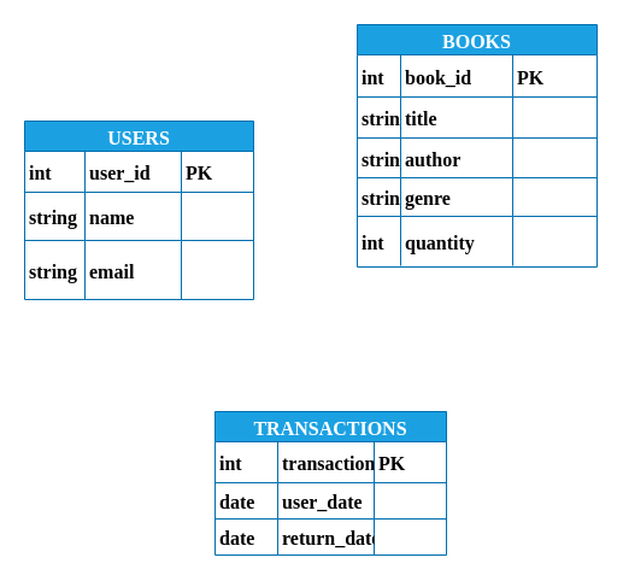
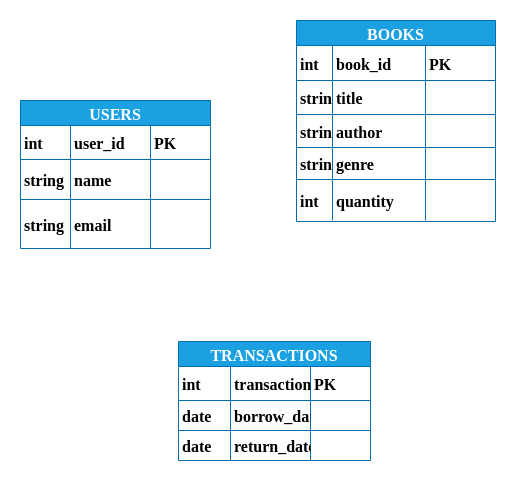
  <mxCell id="0" />
  <mxCell id="1" parent="0" />
  <mxCell id="2" value="USERS" style="shape=table;startSize=25;container=1;collapsible=0;childLayout=tableLayout;fixedRows=1;rowLines=1;fontStyle=1;align=center;resizeLast=1;fontFamily=Times New Roman;fontSize=16;fillColor=#1ba1e2;fontColor=#ffffff;strokeColor=#006EAF;" vertex="1" parent="1"><mxGeometry x="20" y="100" width="190" height="148" as="geometry" /></mxCell>
  <mxCell id="3" style="shape=tableRow;horizontal=0;startSize=0;swimlaneHead=0;swimlaneBody=0;fillColor=none;collapsible=0;dropTarget=0;points=[[0,0.5],[1,0.5]];portConstraint=eastwest;top=0;left=0;right=0;bottom=0;fontFamily=Times New Roman;fontStyle=1;fontSize=16;" vertex="1" parent="2"><mxGeometry y="25" width="190" height="34" as="geometry" /></mxCell>
  <mxCell id="4" value="int" style="shape=partialRectangle;connectable=0;fillColor=none;top=0;left=0;bottom=0;right=0;align=left;spacingLeft=2;overflow=hidden;fontSize=16;fontFamily=Times New Roman;fontStyle=1" vertex="1" parent="3"><mxGeometry width="50" height="34" as="geometry"><mxRectangle width="50" height="34" as="alternateBounds" /></mxGeometry></mxCell>
  <mxCell id="5" value="user_id" style="shape=partialRectangle;connectable=0;fillColor=none;top=0;left=0;bottom=0;right=0;align=left;spacingLeft=2;overflow=hidden;fontSize=16;fontFamily=Times New Roman;fontStyle=1" vertex="1" parent="3"><mxGeometry x="50" width="80" height="34" as="geometry"><mxRectangle width="80" height="34" as="alternateBounds" /></mxGeometry></mxCell>
  <mxCell id="6" value="PK" style="shape=partialRectangle;connectable=0;fillColor=none;top=0;left=0;bottom=0;right=0;align=left;spacingLeft=2;overflow=hidden;fontSize=16;fontFamily=Times New Roman;fontStyle=1" vertex="1" parent="3"><mxGeometry x="130" width="60" height="34" as="geometry"><mxRectangle width="60" height="34" as="alternateBounds" /></mxGeometry></mxCell>
  <mxCell id="7" style="shape=tableRow;horizontal=0;startSize=0;swimlaneHead=0;swimlaneBody=0;fillColor=none;collapsible=0;dropTarget=0;points=[[0,0.5],[1,0.5]];portConstraint=eastwest;top=0;left=0;right=0;bottom=0;fontFamily=Times New Roman;fontStyle=1;fontSize=16;" vertex="1" parent="2"><mxGeometry y="59" width="190" height="40" as="geometry" /></mxCell>
  <mxCell id="8" value="string" style="shape=partialRectangle;connectable=0;fillColor=none;top=0;left=0;bottom=0;right=0;align=left;spacingLeft=2;overflow=hidden;fontSize=16;fontFamily=Times New Roman;fontStyle=1" vertex="1" parent="7"><mxGeometry width="50" height="40" as="geometry"><mxRectangle width="50" height="40" as="alternateBounds" /></mxGeometry></mxCell>
  <mxCell id="9" value="name" style="shape=partialRectangle;connectable=0;fillColor=none;top=0;left=0;bottom=0;right=0;align=left;spacingLeft=2;overflow=hidden;fontSize=16;fontFamily=Times New Roman;fontStyle=1" vertex="1" parent="7"><mxGeometry x="50" width="80" height="40" as="geometry"><mxRectangle width="80" height="40" as="alternateBounds" /></mxGeometry></mxCell>
  <mxCell id="10" value="" style="shape=partialRectangle;connectable=0;fillColor=none;top=0;left=0;bottom=0;right=0;align=left;spacingLeft=2;overflow=hidden;fontSize=16;fontFamily=Times New Roman;fontStyle=1" vertex="1" parent="7"><mxGeometry x="130" width="60" height="40" as="geometry"><mxRectangle width="60" height="40" as="alternateBounds" /></mxGeometry></mxCell>
  <mxCell id="11" style="shape=tableRow;horizontal=0;startSize=0;swimlaneHead=0;swimlaneBody=0;fillColor=none;collapsible=0;dropTarget=0;points=[[0,0.5],[1,0.5]];portConstraint=eastwest;top=0;left=0;right=0;bottom=0;fontFamily=Times New Roman;fontStyle=1;fontSize=16;" vertex="1" parent="2"><mxGeometry y="99" width="190" height="49" as="geometry" /></mxCell>
  <mxCell id="12" value="string" style="shape=partialRectangle;connectable=0;fillColor=none;top=0;left=0;bottom=0;right=0;align=left;spacingLeft=2;overflow=hidden;fontSize=16;fontFamily=Times New Roman;fontStyle=1" vertex="1" parent="11"><mxGeometry width="50" height="49" as="geometry"><mxRectangle width="50" height="49" as="alternateBounds" /></mxGeometry></mxCell>
  <mxCell id="13" value="email" style="shape=partialRectangle;connectable=0;fillColor=none;top=0;left=0;bottom=0;right=0;align=left;spacingLeft=2;overflow=hidden;fontSize=16;fontFamily=Times New Roman;fontStyle=1" vertex="1" parent="11"><mxGeometry x="50" width="80" height="49" as="geometry"><mxRectangle width="80" height="49" as="alternateBounds" /></mxGeometry></mxCell>
  <mxCell id="14" value="" style="shape=partialRectangle;connectable=0;fillColor=none;top=0;left=0;bottom=0;right=0;align=left;spacingLeft=2;overflow=hidden;fontSize=16;fontFamily=Times New Roman;fontStyle=1" vertex="1" parent="11"><mxGeometry x="130" width="60" height="49" as="geometry"><mxRectangle width="60" height="49" as="alternateBounds" /></mxGeometry></mxCell>
  <mxCell id="15" value="TRANSACTIONS" style="shape=table;startSize=25;container=1;collapsible=0;childLayout=tableLayout;fixedRows=1;rowLines=1;fontStyle=1;align=center;resizeLast=1;fontFamily=Times New Roman;fontSize=16;fillColor=#1ba1e2;fontColor=#ffffff;strokeColor=#006EAF;" vertex="1" parent="1"><mxGeometry x="178" y="341" width="192" height="119" as="geometry" /></mxCell>
  <mxCell id="16" style="shape=tableRow;horizontal=0;startSize=0;swimlaneHead=0;swimlaneBody=0;fillColor=none;collapsible=0;dropTarget=0;points=[[0,0.5],[1,0.5]];portConstraint=eastwest;top=0;left=0;right=0;bottom=0;fontFamily=Times New Roman;fontStyle=1;fontSize=16;" vertex="1" parent="15"><mxGeometry y="25" width="192" height="34" as="geometry" /></mxCell>
  <mxCell id="17" value="int" style="shape=partialRectangle;connectable=0;fillColor=none;top=0;left=0;bottom=0;right=0;align=left;spacingLeft=2;overflow=hidden;fontSize=16;fontFamily=Times New Roman;fontStyle=1" vertex="1" parent="16"><mxGeometry width="52" height="34" as="geometry"><mxRectangle width="52" height="34" as="alternateBounds" /></mxGeometry></mxCell>
  <mxCell id="18" value="transaction_id" style="shape=partialRectangle;connectable=0;fillColor=none;top=0;left=0;bottom=0;right=0;align=left;spacingLeft=2;overflow=hidden;fontSize=16;fontFamily=Times New Roman;fontStyle=1" vertex="1" parent="16"><mxGeometry x="52" width="80" height="34" as="geometry"><mxRectangle width="80" height="34" as="alternateBounds" /></mxGeometry></mxCell>
  <mxCell id="19" value="PK" style="shape=partialRectangle;connectable=0;fillColor=none;top=0;left=0;bottom=0;right=0;align=left;spacingLeft=2;overflow=hidden;fontSize=16;fontFamily=Times New Roman;fontStyle=1" vertex="1" parent="16"><mxGeometry x="132" width="60" height="34" as="geometry"><mxRectangle width="60" height="34" as="alternateBounds" /></mxGeometry></mxCell>
  <mxCell id="20" style="shape=tableRow;horizontal=0;startSize=0;swimlaneHead=0;swimlaneBody=0;fillColor=none;collapsible=0;dropTarget=0;points=[[0,0.5],[1,0.5]];portConstraint=eastwest;top=0;left=0;right=0;bottom=0;fontFamily=Times New Roman;fontStyle=1;fontSize=16;" vertex="1" parent="15"><mxGeometry y="59" width="192" height="30" as="geometry" /></mxCell>
  <mxCell id="21" value="date" style="shape=partialRectangle;connectable=0;fillColor=none;top=0;left=0;bottom=0;right=0;align=left;spacingLeft=2;overflow=hidden;fontSize=16;fontFamily=Times New Roman;fontStyle=1" vertex="1" parent="20"><mxGeometry width="52" height="30" as="geometry"><mxRectangle width="52" height="30" as="alternateBounds" /></mxGeometry></mxCell>
- <mxCell id="22" value="user_date" style="shape=partialRectangle;connectable=0;fillColor=none;top=0;left=0;bottom=0;right=0;align=left;spacingLeft=2;overflow=hidden;fontSize=16;fontFamily=Times New Roman;fontStyle=1" vertex="1" parent="20"><mxGeometry x="52" width="80" height="30" as="geometry"><mxRectangle width="80" height="30" as="alternateBounds" /></mxGeometry></mxCell>
+ <mxCell id="22" value="borrow_date" style="shape=partialRectangle;connectable=0;fillColor=none;top=0;left=0;bottom=0;right=0;align=left;spacingLeft=2;overflow=hidden;fontSize=16;fontFamily=Times New Roman;fontStyle=1" vertex="1" parent="20"><mxGeometry x="52" width="80" height="30" as="geometry"><mxRectangle width="80" height="30" as="alternateBounds" /></mxGeometry></mxCell>
  <mxCell id="23" value="" style="shape=partialRectangle;connectable=0;fillColor=none;top=0;left=0;bottom=0;right=0;align=left;spacingLeft=2;overflow=hidden;fontSize=16;fontFamily=Times New Roman;fontStyle=1" vertex="1" parent="20"><mxGeometry x="132" width="60" height="30" as="geometry"><mxRectangle width="60" height="30" as="alternateBounds" /></mxGeometry></mxCell>
  <mxCell id="24" style="shape=tableRow;horizontal=0;startSize=0;swimlaneHead=0;swimlaneBody=0;fillColor=none;collapsible=0;dropTarget=0;points=[[0,0.5],[1,0.5]];portConstraint=eastwest;top=0;left=0;right=0;bottom=0;fontFamily=Times New Roman;fontStyle=1;fontSize=16;" vertex="1" parent="15"><mxGeometry y="89" width="192" height="30" as="geometry" /></mxCell>
  <mxCell id="25" value="date" style="shape=partialRectangle;connectable=0;fillColor=none;top=0;left=0;bottom=0;right=0;align=left;spacingLeft=2;overflow=hidden;fontSize=16;fontFamily=Times New Roman;fontStyle=1" vertex="1" parent="24"><mxGeometry width="52" height="30" as="geometry"><mxRectangle width="52" height="30" as="alternateBounds" /></mxGeometry></mxCell>
  <mxCell id="26" value="return_date" style="shape=partialRectangle;connectable=0;fillColor=none;top=0;left=0;bottom=0;right=0;align=left;spacingLeft=2;overflow=hidden;fontSize=16;fontFamily=Times New Roman;fontStyle=1" vertex="1" parent="24"><mxGeometry x="52" width="80" height="30" as="geometry"><mxRectangle width="80" height="30" as="alternateBounds" /></mxGeometry></mxCell>
  <mxCell id="27" value="" style="shape=partialRectangle;connectable=0;fillColor=none;top=0;left=0;bottom=0;right=0;align=left;spacingLeft=2;overflow=hidden;fontSize=16;fontFamily=Times New Roman;fontStyle=1" vertex="1" parent="24"><mxGeometry x="132" width="60" height="30" as="geometry"><mxRectangle width="60" height="30" as="alternateBounds" /></mxGeometry></mxCell>
  <mxCell id="28" value="BOOKS" style="shape=table;startSize=25;container=1;collapsible=0;childLayout=tableLayout;fixedRows=1;rowLines=1;fontStyle=1;align=center;resizeLast=1;fontFamily=Times New Roman;fontSize=16;fillColor=#1ba1e2;fontColor=#ffffff;strokeColor=#006EAF;" vertex="1" parent="1"><mxGeometry x="296" y="20" width="199" height="201" as="geometry" /></mxCell>
  <mxCell id="29" style="shape=tableRow;horizontal=0;startSize=0;swimlaneHead=0;swimlaneBody=0;fillColor=none;collapsible=0;dropTarget=0;points=[[0,0.5],[1,0.5]];portConstraint=eastwest;top=0;left=0;right=0;bottom=0;fontFamily=Times New Roman;fontStyle=1;fontSize=16;" vertex="1" parent="28"><mxGeometry y="25" width="199" height="35" as="geometry" /></mxCell>
  <mxCell id="30" value="int" style="shape=partialRectangle;connectable=0;fillColor=none;top=0;left=0;bottom=0;right=0;align=left;spacingLeft=2;overflow=hidden;fontSize=16;fontFamily=Times New Roman;fontStyle=1" vertex="1" parent="29"><mxGeometry width="36" height="35" as="geometry"><mxRectangle width="36" height="35" as="alternateBounds" /></mxGeometry></mxCell>
  <mxCell id="31" value="book_id" style="shape=partialRectangle;connectable=0;fillColor=none;top=0;left=0;bottom=0;right=0;align=left;spacingLeft=2;overflow=hidden;fontSize=16;fontFamily=Times New Roman;fontStyle=1" vertex="1" parent="29"><mxGeometry x="36" width="93" height="35" as="geometry"><mxRectangle width="93" height="35" as="alternateBounds" /></mxGeometry></mxCell>
  <mxCell id="32" value="PK" style="shape=partialRectangle;connectable=0;fillColor=none;top=0;left=0;bottom=0;right=0;align=left;spacingLeft=2;overflow=hidden;fontSize=16;fontFamily=Times New Roman;fontStyle=1" vertex="1" parent="29"><mxGeometry x="129" width="70" height="35" as="geometry"><mxRectangle width="70" height="35" as="alternateBounds" /></mxGeometry></mxCell>
  <mxCell id="33" style="shape=tableRow;horizontal=0;startSize=0;swimlaneHead=0;swimlaneBody=0;fillColor=none;collapsible=0;dropTarget=0;points=[[0,0.5],[1,0.5]];portConstraint=eastwest;top=0;left=0;right=0;bottom=0;fontFamily=Times New Roman;fontStyle=1;fontSize=16;" vertex="1" parent="28"><mxGeometry y="60" width="199" height="34" as="geometry" /></mxCell>
  <mxCell id="34" value="string" style="shape=partialRectangle;connectable=0;fillColor=none;top=0;left=0;bottom=0;right=0;align=left;spacingLeft=2;overflow=hidden;fontSize=16;fontFamily=Times New Roman;fontStyle=1" vertex="1" parent="33"><mxGeometry width="36" height="34" as="geometry"><mxRectangle width="36" height="34" as="alternateBounds" /></mxGeometry></mxCell>
  <mxCell id="35" value="title" style="shape=partialRectangle;connectable=0;fillColor=none;top=0;left=0;bottom=0;right=0;align=left;spacingLeft=2;overflow=hidden;fontSize=16;fontFamily=Times New Roman;fontStyle=1" vertex="1" parent="33"><mxGeometry x="36" width="93" height="34" as="geometry"><mxRectangle width="93" height="34" as="alternateBounds" /></mxGeometry></mxCell>
  <mxCell id="36" value="" style="shape=partialRectangle;connectable=0;fillColor=none;top=0;left=0;bottom=0;right=0;align=left;spacingLeft=2;overflow=hidden;fontSize=16;fontFamily=Times New Roman;fontStyle=1" vertex="1" parent="33"><mxGeometry x="129" width="70" height="34" as="geometry"><mxRectangle width="70" height="34" as="alternateBounds" /></mxGeometry></mxCell>
  <mxCell id="37" style="shape=tableRow;horizontal=0;startSize=0;swimlaneHead=0;swimlaneBody=0;fillColor=none;collapsible=0;dropTarget=0;points=[[0,0.5],[1,0.5]];portConstraint=eastwest;top=0;left=0;right=0;bottom=0;fontFamily=Times New Roman;fontStyle=1;fontSize=16;" vertex="1" parent="28"><mxGeometry y="94" width="199" height="33" as="geometry" /></mxCell>
  <mxCell id="38" value="string" style="shape=partialRectangle;connectable=0;fillColor=none;top=0;left=0;bottom=0;right=0;align=left;spacingLeft=2;overflow=hidden;fontSize=16;fontFamily=Times New Roman;fontStyle=1" vertex="1" parent="37"><mxGeometry width="36" height="33" as="geometry"><mxRectangle width="36" height="33" as="alternateBounds" /></mxGeometry></mxCell>
  <mxCell id="39" value="author" style="shape=partialRectangle;connectable=0;fillColor=none;top=0;left=0;bottom=0;right=0;align=left;spacingLeft=2;overflow=hidden;fontSize=16;fontFamily=Times New Roman;fontStyle=1" vertex="1" parent="37"><mxGeometry x="36" width="93" height="33" as="geometry"><mxRectangle width="93" height="33" as="alternateBounds" /></mxGeometry></mxCell>
  <mxCell id="40" value="" style="shape=partialRectangle;connectable=0;fillColor=none;top=0;left=0;bottom=0;right=0;align=left;spacingLeft=2;overflow=hidden;fontSize=16;fontFamily=Times New Roman;fontStyle=1" vertex="1" parent="37"><mxGeometry x="129" width="70" height="33" as="geometry"><mxRectangle width="70" height="33" as="alternateBounds" /></mxGeometry></mxCell>
  <mxCell id="41" style="shape=tableRow;horizontal=0;startSize=0;swimlaneHead=0;swimlaneBody=0;fillColor=none;collapsible=0;dropTarget=0;points=[[0,0.5],[1,0.5]];portConstraint=eastwest;top=0;left=0;right=0;bottom=0;fontFamily=Times New Roman;fontStyle=1;fontSize=16;" vertex="1" parent="28"><mxGeometry y="127" width="199" height="32" as="geometry" /></mxCell>
  <mxCell id="42" value="string" style="shape=partialRectangle;connectable=0;fillColor=none;top=0;left=0;bottom=0;right=0;align=left;spacingLeft=2;overflow=hidden;fontSize=16;fontFamily=Times New Roman;fontStyle=1" vertex="1" parent="41"><mxGeometry width="36" height="32" as="geometry"><mxRectangle width="36" height="32" as="alternateBounds" /></mxGeometry></mxCell>
  <mxCell id="43" value="genre" style="shape=partialRectangle;connectable=0;fillColor=none;top=0;left=0;bottom=0;right=0;align=left;spacingLeft=2;overflow=hidden;fontSize=16;fontFamily=Times New Roman;fontStyle=1" vertex="1" parent="41"><mxGeometry x="36" width="93" height="32" as="geometry"><mxRectangle width="93" height="32" as="alternateBounds" /></mxGeometry></mxCell>
  <mxCell id="44" value="" style="shape=partialRectangle;connectable=0;fillColor=none;top=0;left=0;bottom=0;right=0;align=left;spacingLeft=2;overflow=hidden;fontSize=16;fontFamily=Times New Roman;fontStyle=1" vertex="1" parent="41"><mxGeometry x="129" width="70" height="32" as="geometry"><mxRectangle width="70" height="32" as="alternateBounds" /></mxGeometry></mxCell>
  <mxCell id="45" style="shape=tableRow;horizontal=0;startSize=0;swimlaneHead=0;swimlaneBody=0;fillColor=none;collapsible=0;dropTarget=0;points=[[0,0.5],[1,0.5]];portConstraint=eastwest;top=0;left=0;right=0;bottom=0;fontFamily=Times New Roman;fontStyle=1;fontSize=16;" vertex="1" parent="28"><mxGeometry y="159" width="199" height="41" as="geometry" /></mxCell>
  <mxCell id="46" value="int" style="shape=partialRectangle;connectable=0;fillColor=none;top=0;left=0;bottom=0;right=0;align=left;spacingLeft=2;overflow=hidden;fontSize=16;fontFamily=Times New Roman;fontStyle=1" vertex="1" parent="45"><mxGeometry width="36" height="41" as="geometry"><mxRectangle width="36" height="41" as="alternateBounds" /></mxGeometry></mxCell>
  <mxCell id="47" value="quantity" style="shape=partialRectangle;connectable=0;fillColor=none;top=0;left=0;bottom=0;right=0;align=left;spacingLeft=2;overflow=hidden;fontSize=16;fontFamily=Times New Roman;fontStyle=1" vertex="1" parent="45"><mxGeometry x="36" width="93" height="41" as="geometry"><mxRectangle width="93" height="41" as="alternateBounds" /></mxGeometry></mxCell>
  <mxCell id="48" value="" style="shape=partialRectangle;connectable=0;fillColor=none;top=0;left=0;bottom=0;right=0;align=left;spacingLeft=2;overflow=hidden;fontSize=16;fontFamily=Times New Roman;fontStyle=1" vertex="1" parent="45"><mxGeometry x="129" width="70" height="41" as="geometry"><mxRectangle width="70" height="41" as="alternateBounds" /></mxGeometry></mxCell>
